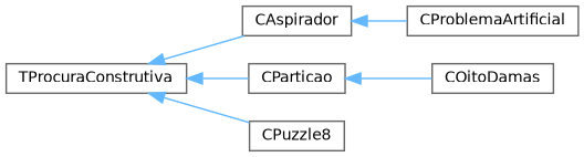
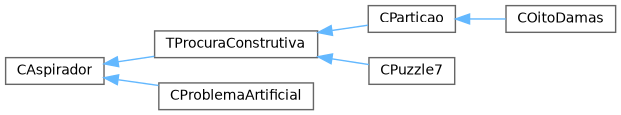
  digraph {
    rankdir=LR
    node [color=grey40 fillcolor=white fontname=Helvetica fontsize=10 shape=box style=filled]
    edge [color=steelblue1 dir=back fontname=Helvetica fontsize=10 labelfontname=Helvetica labelfontsize=10 style=solid]
    n1 [height=0.2 label=TProcuraConstrutiva width=0.4]
    n2 [height=0.2 label=CAspirador width=0.4]
    n3 [height=0.2 label=CParticao width=0.4]
-   n4 [height=0.2 label=CPuzzle8 width=0.4]
+   n4 [height=0.2 label=CPuzzle7 width=0.4]
    n5 [height=0.2 label=CProblemaArtificial width=0.4]
    n6 [height=0.2 label=COitoDamas width=0.4]
-   n1 -> n2
+   n2 -> n1
    n1 -> n3
    n1 -> n4
    n2 -> n5
    n3 -> n6
  }
